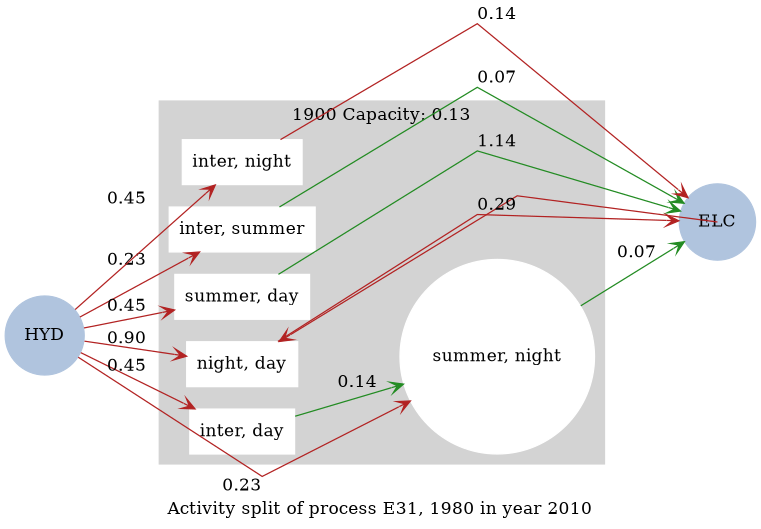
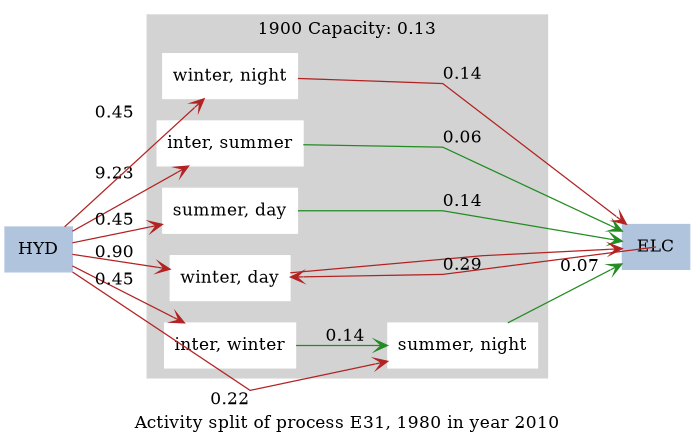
  strict digraph {
    compound=True
    concentrate=True
    label="Activity split of process E31, 1980 in year 2010"
    rankdir=LR
    splines=False
    node [color=white shape=box style=filled]
    edge [arrowhead=vee color=firebrick]
-   "inter, day"
+   "inter, day" [label="inter, winter"]
    n2 [label="inter, summer"]
    "summer, day"
-   "summer, night" [shape=circle]
-   "winter, day" [label="night, day"]
-   "winter, night" [label="inter, night"]
-   ELC [color=lightsteelblue fontcolor=black shape=circle]
-   HYD [color=lightsteelblue fontcolor=black shape=circle]
+   "summer, night"
+   "winter, day"
+   "winter, night"
+   ELC [color=lightsteelblue fontcolor=black]
+   HYD [color=lightsteelblue fontcolor=black]
    subgraph cluster_1 {
      color=lightgrey
      label="1900 Capacity: 0.13"
      rank=same
      style=filled
      "inter, day"
      n2
      "summer, day"
      "summer, night"
      "winter, day"
      "winter, night"
    }
    subgraph sub_2 {
      ELC
      HYD
    }
    subgraph sub_3 {
      "inter, day"
      n2
      "summer, day"
      "summer, night"
      "winter, day"
      "winter, night"
      HYD
    }
    subgraph sub_4 {
      "inter, day"
      n2
      "summer, day"
      "summer, night"
      "winter, day"
      "winter, night"
      ELC
    }
    "inter, day" -> "summer, night" [color=forestgreen label=0.14]
-   n2 -> ELC [color=forestgreen label=0.07]
-   "summer, day" -> ELC [color=forestgreen label=1.14]
+   n2 -> ELC [color=forestgreen label=0.06]
+   "summer, day" -> ELC [color=forestgreen label=0.14]
    "summer, night" -> ELC [color=forestgreen label=0.07]
    "winter, day" -> ELC [label=0.29]
    "winter, night" -> ELC [label=0.14]
    HYD -> "inter, day" [label=0.45]
-   HYD -> n2 [label=0.23]
+   HYD -> n2 [label=9.23]
    HYD -> "summer, day" [label=0.45]
-   HYD -> "summer, night" [label=0.23]
+   HYD -> "summer, night" [label=0.22]
    HYD -> "winter, day" [label=0.90]
    HYD -> "winter, night" [label=0.45]
  }
